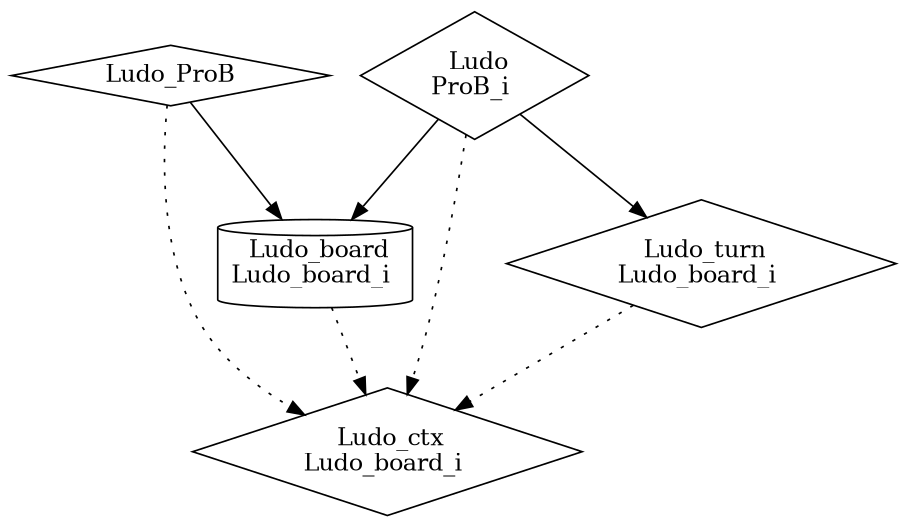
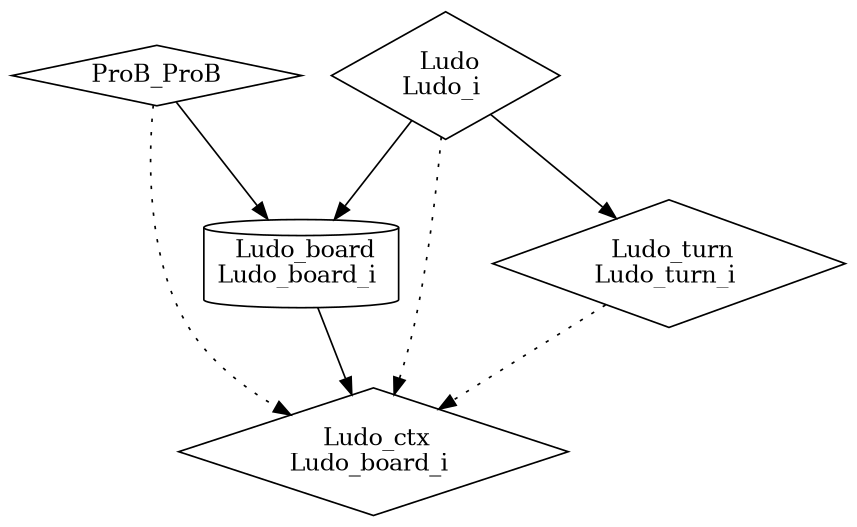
  digraph {
    node [shape=diamond]
    edge [style=dotted]
-   n1 [label=" Ludo_ProB "]
+   n1 [label=ProB_ProB]
    n2 [label=" Ludo_ctx\nLudo_board_i "]
    n3 [label=" Ludo_board\nLudo_board_i " shape=cylinder]
-   n4 [label=" Ludo\nProB_i "]
-   n5 [label=" Ludo_turn\nLudo_board_i "]
+   n4 [label=" Ludo\nLudo_i "]
+   n5 [label=" Ludo_turn\nLudo_turn_i "]
    n1 -> n2
    n1 -> n3 [style=""]
-   n3 -> n2
+   n3 -> n2 [style=solid]
    n4 -> n2
    n4 -> n3 [style=""]
    n4 -> n5 [style=""]
    n5 -> n2
  }
